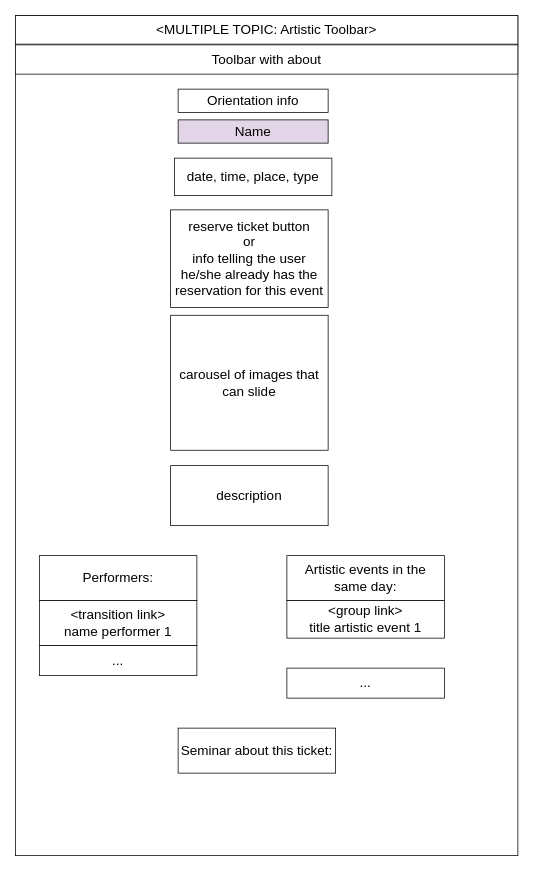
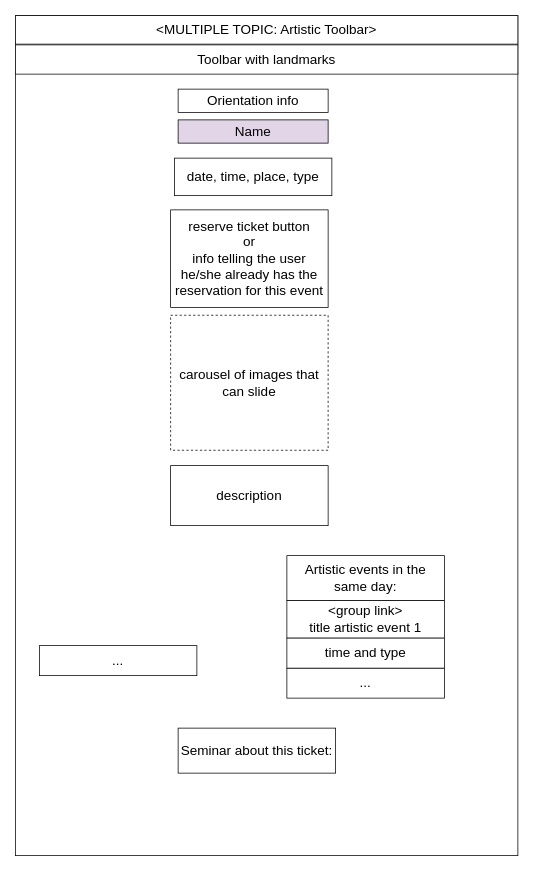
  <mxCell id="0" />
  <mxCell id="1" parent="0" />
  <mxCell id="2" value="" style="rounded=0;whiteSpace=wrap;html=1;" parent="1" vertex="1"><mxGeometry x="20" y="20" width="670" height="1120" as="geometry" /></mxCell>
  <mxCell id="3" value="&lt;div style=&quot;text-align: left ; font-size: 18px&quot;&gt;&lt;span&gt;&amp;lt;MULTIPLE TOPIC: Artistic Toolbar&lt;/span&gt;&lt;span&gt;&amp;gt;&lt;/span&gt;&lt;/div&gt;" style="rounded=0;whiteSpace=wrap;html=1;fontSize=18;" parent="1" vertex="1"><mxGeometry x="20" y="20" width="670" height="38" as="geometry" /></mxCell>
- <mxCell id="4" value="Toolbar with about" style="rounded=0;whiteSpace=wrap;html=1;fontSize=18;" parent="1" vertex="1"><mxGeometry x="20" y="59" width="670" height="39" as="geometry" /></mxCell>
+ <mxCell id="4" value="Toolbar with landmarks" style="rounded=0;whiteSpace=wrap;html=1;fontSize=18;" parent="1" vertex="1"><mxGeometry x="20" y="59" width="670" height="39" as="geometry" /></mxCell>
  <mxCell id="5" value="Orientation info" style="rounded=0;whiteSpace=wrap;html=1;fontSize=18;" parent="1" vertex="1"><mxGeometry x="237" y="118" width="200" height="31" as="geometry" /></mxCell>
  <mxCell id="6" value="date, time, place, type" style="rounded=0;whiteSpace=wrap;html=1;fontSize=18;" parent="1" vertex="1"><mxGeometry x="232" y="210" width="210" height="50" as="geometry" /></mxCell>
  <mxCell id="7" value="Name" style="rounded=0;whiteSpace=wrap;html=1;fontSize=18;fillColor=#e1d5e7;" parent="1" vertex="1"><mxGeometry x="237" y="159" width="200" height="31" as="geometry" /></mxCell>
  <mxCell id="8" value="reserve ticket button&lt;br&gt;or&lt;br&gt;info telling the user he/she already has the reservation for this event" style="rounded=0;whiteSpace=wrap;html=1;fontSize=18;" parent="1" vertex="1"><mxGeometry x="227" y="279" width="210" height="130" as="geometry" /></mxCell>
- <mxCell id="9" value="carousel of images that can slide" style="rounded=0;whiteSpace=wrap;html=1;fontSize=18;" vertex="1" parent="1"><mxGeometry x="227" y="419.5" width="210" height="180" as="geometry" /></mxCell>
+ <mxCell id="9" value="carousel of images that can slide" style="rounded=0;whiteSpace=wrap;html=1;fontSize=18;dashed=1;" vertex="1" parent="1"><mxGeometry x="227" y="419.5" width="210" height="180" as="geometry" /></mxCell>
  <mxCell id="10" value="description" style="rounded=0;whiteSpace=wrap;html=1;fontSize=18;" vertex="1" parent="1"><mxGeometry x="227" y="620" width="210" height="80" as="geometry" /></mxCell>
- <mxCell id="11" value="Performers:" style="rounded=0;whiteSpace=wrap;html=1;fontSize=18;" vertex="1" parent="1"><mxGeometry x="52" y="740" width="210" height="60" as="geometry" /></mxCell>
- <mxCell id="12" value="&amp;lt;transition link&amp;gt;&lt;br&gt;name performer 1" style="rounded=0;whiteSpace=wrap;html=1;fontSize=18;" vertex="1" parent="1"><mxGeometry x="52" y="800" width="210" height="60" as="geometry" /></mxCell>
  <mxCell id="13" value="..." style="rounded=0;whiteSpace=wrap;html=1;fontSize=18;" vertex="1" parent="1"><mxGeometry x="52" y="860" width="210" height="40" as="geometry" /></mxCell>
  <mxCell id="14" value="Artistic events in the same day:" style="rounded=0;whiteSpace=wrap;html=1;fontSize=18;" vertex="1" parent="1"><mxGeometry x="382" y="740" width="210" height="60" as="geometry" /></mxCell>
  <mxCell id="15" value="&amp;lt;group link&amp;gt;&lt;br&gt;title artistic event 1" style="rounded=0;whiteSpace=wrap;html=1;fontSize=18;" vertex="1" parent="1"><mxGeometry x="382" y="800" width="210" height="50" as="geometry" /></mxCell>
  <mxCell id="16" value="..." style="rounded=0;whiteSpace=wrap;html=1;fontSize=18;" vertex="1" parent="1"><mxGeometry x="382" y="890" width="210" height="40" as="geometry" /></mxCell>
  <mxCell id="17" value="Seminar about this ticket:" style="rounded=0;whiteSpace=wrap;html=1;fontSize=18;" vertex="1" parent="1"><mxGeometry x="237" y="970" width="210" height="60" as="geometry" /></mxCell>
+ <mxCell id="18" value="time and type" style="rounded=0;whiteSpace=wrap;html=1;fontSize=18;" vertex="1" parent="1"><mxGeometry x="382" y="850" width="210" height="40" as="geometry" /></mxCell>
